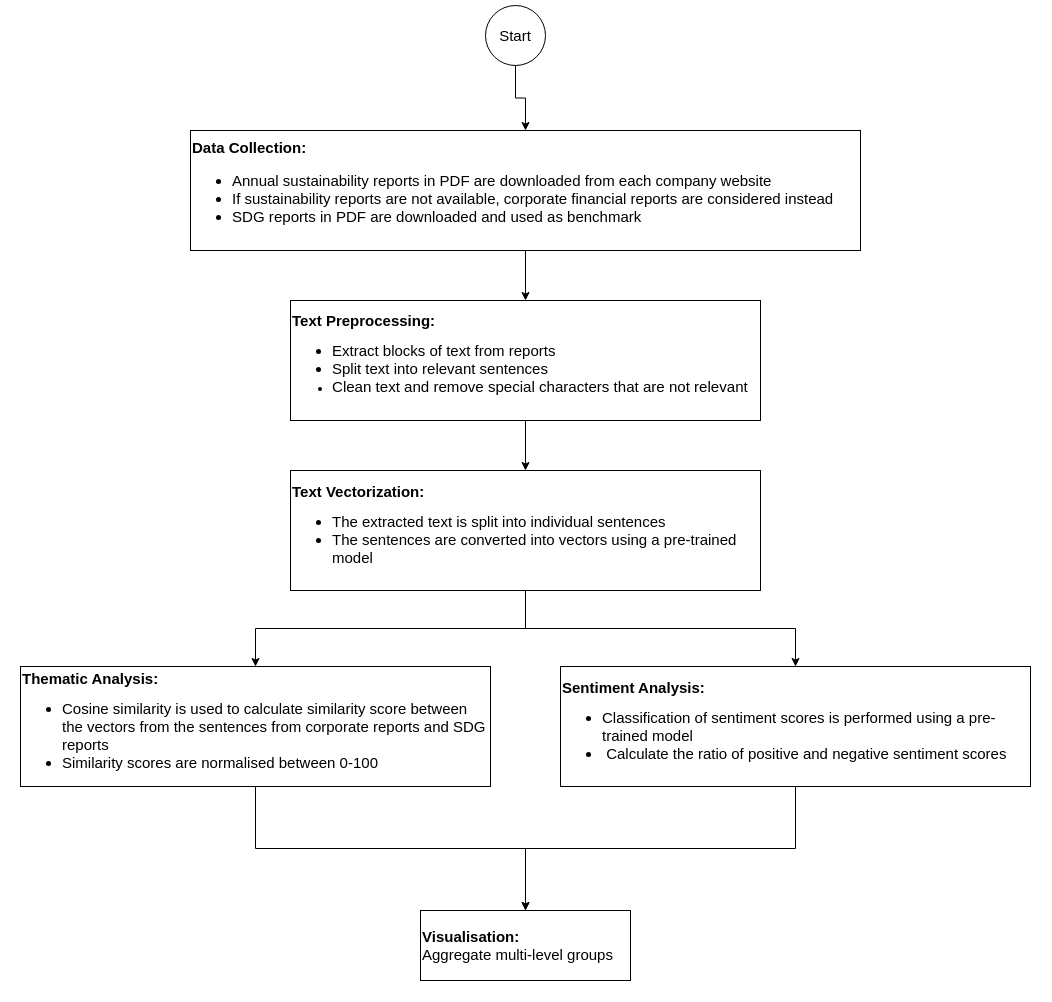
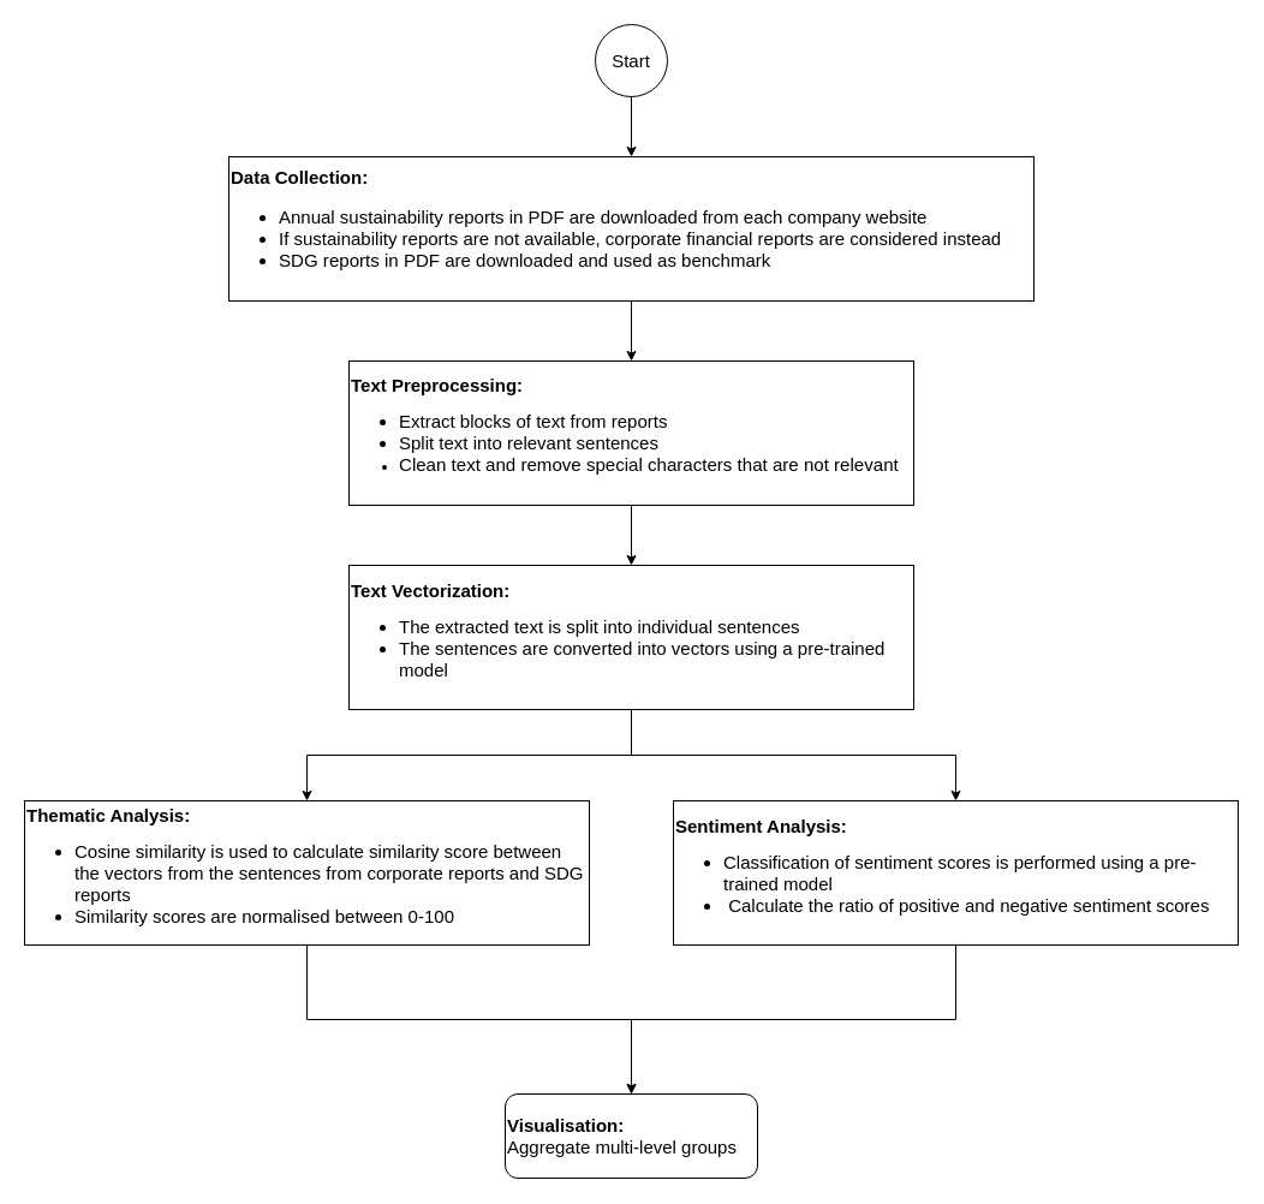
  <mxCell id="0" />
  <mxCell id="1" parent="0" />
- <mxCell id="2" value="&lt;font style=&quot;font-size: 15px;&quot;&gt;Start&lt;/font&gt;" style="strokeWidth=1;html=1;shape=mxgraph.flowchart.start_2;whiteSpace=wrap;fontSize=15;" parent="1" vertex="1"><mxGeometry x="485" y="5" width="60" height="60" as="geometry" /></mxCell>
+ <mxCell id="2" value="&lt;font style=&quot;font-size: 15px;&quot;&gt;Start&lt;/font&gt;" style="strokeWidth=1;html=1;shape=mxgraph.flowchart.start_2;whiteSpace=wrap;fontSize=15;" parent="1" vertex="1"><mxGeometry x="495" y="20" width="60" height="60" as="geometry" /></mxCell>
  <mxCell id="3" style="edgeStyle=orthogonalEdgeStyle;rounded=0;orthogonalLoop=1;jettySize=auto;html=1;entryX=0.5;entryY=0;entryDx=0;entryDy=0;" edge="1" parent="1" source="4" target="6"><mxGeometry relative="1" as="geometry" /></mxCell>
  <mxCell id="4" value="&lt;font style=&quot;font-size: 15px;&quot;&gt;&lt;b&gt;Data Collection:&lt;/b&gt;&lt;/font&gt;&lt;div style=&quot;font-size: 15px;&quot;&gt;&lt;ul&gt;&lt;li&gt;Annual sustainability reports in PDF are downloaded from each company website&lt;/li&gt;&lt;li&gt;If sustainability reports are not available, corporate financial reports are considered instead&lt;/li&gt;&lt;li&gt;&lt;span style=&quot;font-family: sans-serif; font-size: 15.091px; white-space: pre;&quot;&gt;SDG reports in PDF &lt;/span&gt;are downloaded and used as benchmark&lt;/li&gt;&lt;/ul&gt;&lt;/div&gt;" style="rounded=0;whiteSpace=wrap;html=1;align=left;" vertex="1" parent="1"><mxGeometry x="190" y="130" width="670" height="120" as="geometry" /></mxCell>
  <mxCell id="5" style="edgeStyle=orthogonalEdgeStyle;rounded=0;orthogonalLoop=1;jettySize=auto;html=1;" edge="1" parent="1" source="6" target="9"><mxGeometry relative="1" as="geometry" /></mxCell>
  <mxCell id="6" value="&lt;font style=&quot;font-size: 15px;&quot;&gt;&lt;b&gt;Text Preprocessing:&lt;/b&gt;&lt;/font&gt;&lt;div style=&quot;&quot;&gt;&lt;ul style=&quot;&quot;&gt;&lt;li style=&quot;font-size: 15px;&quot;&gt;Extract blocks of text from reports&lt;/li&gt;&lt;li style=&quot;font-size: 15px;&quot;&gt;Split text into relevant sentences&lt;/li&gt;&lt;li style=&quot;&quot;&gt;&lt;font face=&quot;sans-serif&quot;&gt;&lt;span style=&quot;font-size: 15.091px; white-space: pre;&quot;&gt;Clean text and remove special characters that are not relevant &lt;/span&gt;&lt;/font&gt;&lt;/li&gt;&lt;/ul&gt;&lt;/div&gt;" style="rounded=0;whiteSpace=wrap;html=1;align=left;" vertex="1" parent="1"><mxGeometry x="290" y="300" width="470" height="120" as="geometry" /></mxCell>
  <mxCell id="7" style="edgeStyle=orthogonalEdgeStyle;rounded=0;orthogonalLoop=1;jettySize=auto;html=1;entryX=0.5;entryY=0;entryDx=0;entryDy=0;" edge="1" parent="1" source="9" target="11"><mxGeometry relative="1" as="geometry" /></mxCell>
  <mxCell id="8" style="edgeStyle=orthogonalEdgeStyle;rounded=0;orthogonalLoop=1;jettySize=auto;html=1;exitX=0.75;exitY=1;exitDx=0;exitDy=0;entryX=0.5;entryY=0;entryDx=0;entryDy=0;" edge="1" parent="1" source="9" target="13"><mxGeometry relative="1" as="geometry"><Array as="points"><mxPoint x="525" y="590" /><mxPoint x="525" y="628" /><mxPoint x="795" y="628" /></Array></mxGeometry></mxCell>
  <mxCell id="9" value="&lt;font style=&quot;font-size: 15px;&quot;&gt;&lt;b&gt;Text Vectorization:&lt;/b&gt;&lt;/font&gt;&lt;div style=&quot;&quot;&gt;&lt;ul style=&quot;&quot;&gt;&lt;li style=&quot;font-size: 15px;&quot;&gt;The extracted text is split into individual sentences&lt;br&gt;&lt;/li&gt;&lt;li style=&quot;font-size: 15px;&quot;&gt;The sentences are converted into vectors using a pre-trained model&lt;/li&gt;&lt;/ul&gt;&lt;/div&gt;" style="rounded=0;whiteSpace=wrap;html=1;align=left;" vertex="1" parent="1"><mxGeometry x="290" y="470" width="470" height="120" as="geometry" /></mxCell>
  <mxCell id="10" style="edgeStyle=orthogonalEdgeStyle;rounded=0;orthogonalLoop=1;jettySize=auto;html=1;entryX=0.5;entryY=0;entryDx=0;entryDy=0;" edge="1" parent="1" source="11" target="14"><mxGeometry relative="1" as="geometry" /></mxCell>
  <mxCell id="11" value="&lt;font style=&quot;font-size: 15px;&quot;&gt;&lt;b&gt;Thematic Analysis:&lt;/b&gt;&lt;/font&gt;&lt;div style=&quot;&quot;&gt;&lt;ul style=&quot;&quot;&gt;&lt;li style=&quot;font-size: 15px;&quot;&gt;Cosine similarity is used to calculate similarity score between the vectors from the sentences from corporate reports and SDG reports&amp;nbsp;&lt;br&gt;&lt;/li&gt;&lt;li style=&quot;font-size: 15px;&quot;&gt;Similarity scores are normalised between 0-100&lt;/li&gt;&lt;/ul&gt;&lt;/div&gt;" style="rounded=0;whiteSpace=wrap;html=1;align=left;" vertex="1" parent="1"><mxGeometry x="20" y="666" width="470" height="120" as="geometry" /></mxCell>
  <mxCell id="12" style="edgeStyle=orthogonalEdgeStyle;rounded=0;orthogonalLoop=1;jettySize=auto;html=1;entryX=0.5;entryY=0;entryDx=0;entryDy=0;" edge="1" parent="1" source="13" target="14"><mxGeometry relative="1" as="geometry" /></mxCell>
  <mxCell id="13" value="&lt;font style=&quot;font-size: 15px;&quot;&gt;&lt;b&gt;Sentiment Analysis:&lt;/b&gt;&lt;/font&gt;&lt;div style=&quot;&quot;&gt;&lt;ul style=&quot;&quot;&gt;&lt;li style=&quot;font-size: 15px;&quot;&gt;Classification of sentiment scores is performed using a pre-trained model&lt;/li&gt;&lt;li style=&quot;font-size: 15px;&quot;&gt;&amp;nbsp;Calculate the ratio of positive and negative sentiment scores&lt;/li&gt;&lt;/ul&gt;&lt;/div&gt;" style="rounded=0;whiteSpace=wrap;html=1;align=left;" vertex="1" parent="1"><mxGeometry x="560" y="666" width="470" height="120" as="geometry" /></mxCell>
- <mxCell id="14" value="&lt;font style=&quot;font-size: 15px;&quot;&gt;&lt;b&gt;Visualisation:&lt;/b&gt;&lt;/font&gt;&lt;div&gt;&lt;span style=&quot;font-size: 15px; background-color: initial;&quot;&gt;Aggregate multi-level groups&lt;/span&gt;&lt;/div&gt;" style="rounded=0;whiteSpace=wrap;html=1;align=left;" vertex="1" parent="1"><mxGeometry x="420" y="910" width="210" height="70" as="geometry" /></mxCell>
+ <mxCell id="14" value="&lt;font style=&quot;font-size: 15px;&quot;&gt;&lt;b&gt;Visualisation:&lt;/b&gt;&lt;/font&gt;&lt;div&gt;&lt;span style=&quot;font-size: 15px; background-color: initial;&quot;&gt;Aggregate multi-level groups&lt;/span&gt;&lt;/div&gt;" style="whiteSpace=wrap;html=1;align=left;rounded=1;" vertex="1" parent="1"><mxGeometry x="420" y="910" width="210" height="70" as="geometry" /></mxCell>
  <mxCell id="15" value="Pointers" parent="0" />
  <mxCell id="16" style="edgeStyle=orthogonalEdgeStyle;orthogonalLoop=1;jettySize=auto;html=1;entryX=0.5;entryY=0;entryDx=0;entryDy=0;rounded=0;curved=0;jumpStyle=arc;jumpSize=15;fontSize=15;exitX=0.5;exitY=1;exitDx=0;exitDy=0;exitPerimeter=0;" parent="15" source="2" target="4" edge="1"><mxGeometry relative="1" as="geometry"><mxPoint x="485" y="335" as="sourcePoint" /><mxPoint y="130" as="targetPoint" x="520" /></mxGeometry></mxCell>
  <mxCell id="17" value="Shapes" style="" parent="0" />
